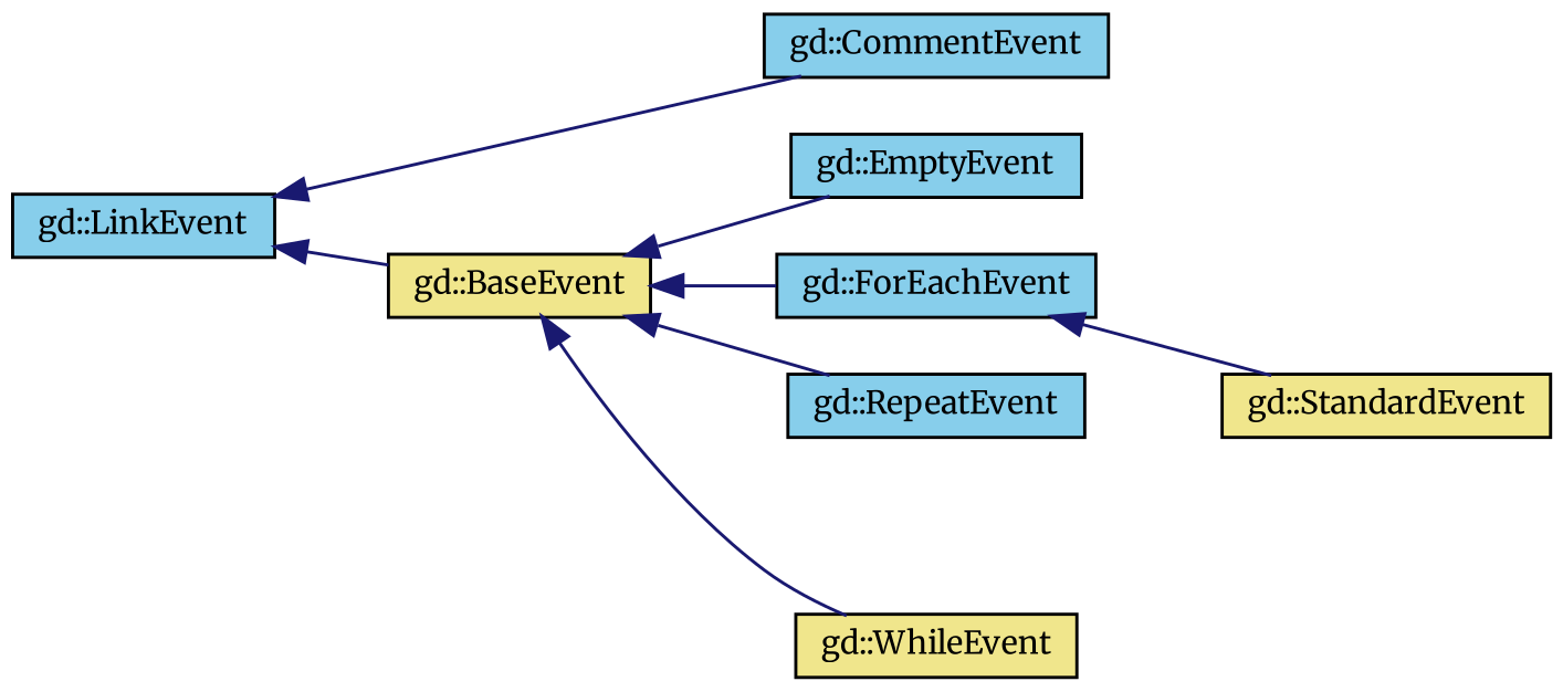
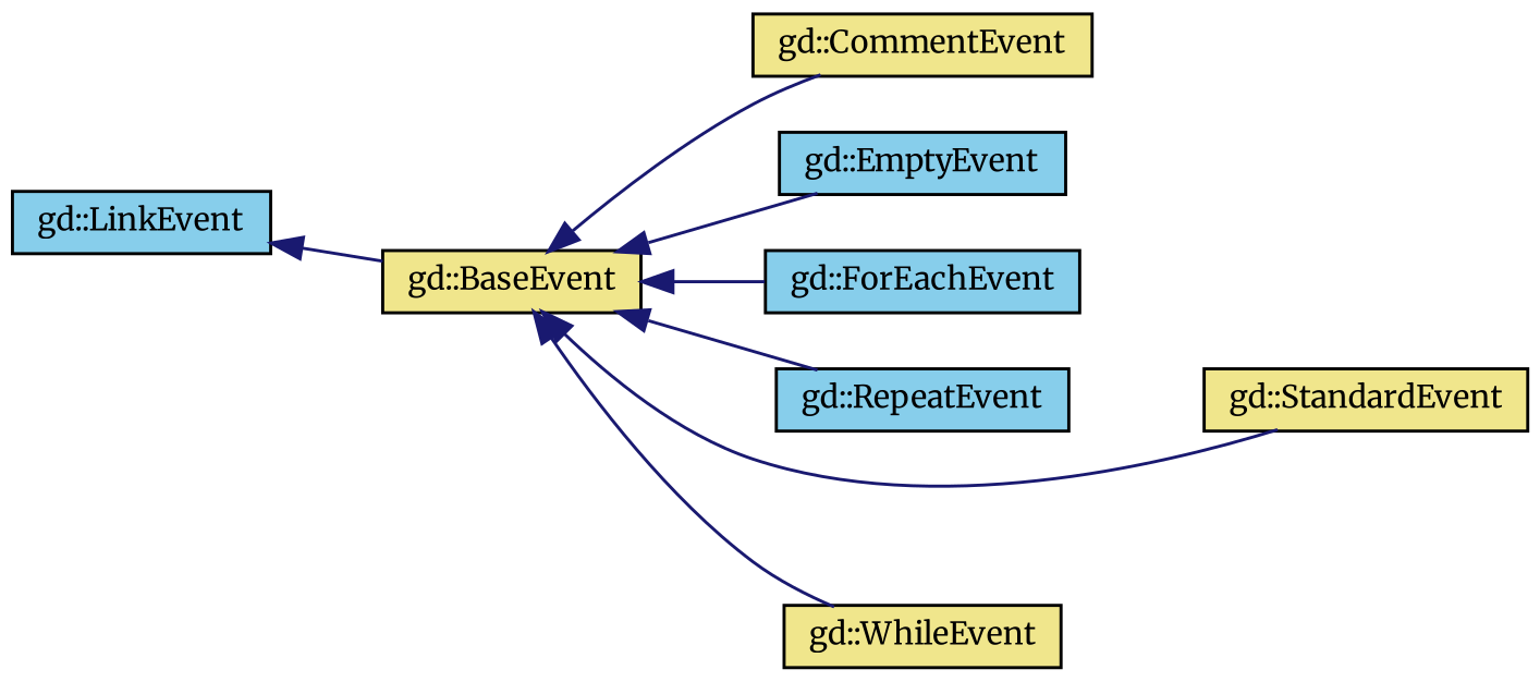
  digraph {
    fontname=Merriweather
    rankdir=LR
    node [color=black fillcolor=skyblue fontname=Merriweather fontsize=10 shape=record style=filled]
    edge [color=midnightblue dir=back fontname=Merriweather fontsize=10 labelfontname=Helvetica labelfontsize=10 style=solid]
    n1 [fillcolor=khaki fontcolor=black height=0.2 label="gd::BaseEvent" width=0.4]
-   n2 [height=0.2 label="gd::CommentEvent" width=0.4]
+   n2 [fillcolor=khaki height=0.2 label="gd::CommentEvent" width=0.4]
    n3 [height=0.2 label="gd::EmptyEvent" width=0.4]
    n4 [height=0.2 label="gd::ForEachEvent" width=0.4]
    n5 [height=0.2 label="gd::RepeatEvent" width=0.4]
    n6 [fillcolor=khaki height=0.2 label="gd::StandardEvent" width=0.4]
    n7 [fillcolor=khaki height=0.2 label="gd::WhileEvent" width=0.4]
    n8 [height=0.2 label="gd::LinkEvent" width=0.4]
-   n8 -> n2
+   n1 -> n2
    n1 -> n3
    n1 -> n4
    n1 -> n5
-   n4 -> n6
+   n1 -> n6
    n1 -> n7
    n8 -> n1
  }
